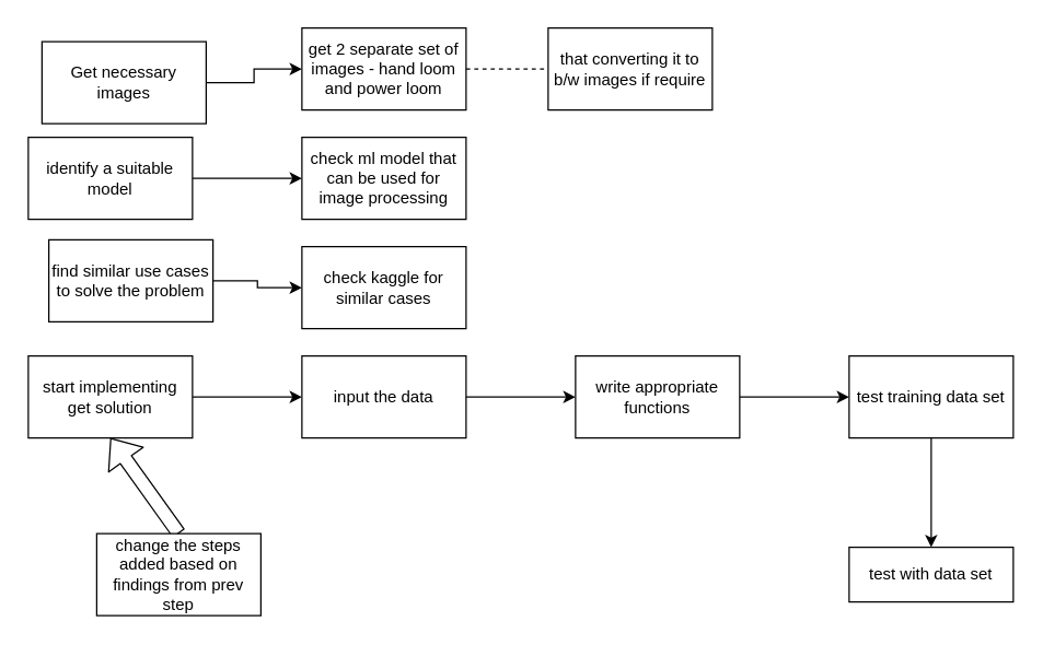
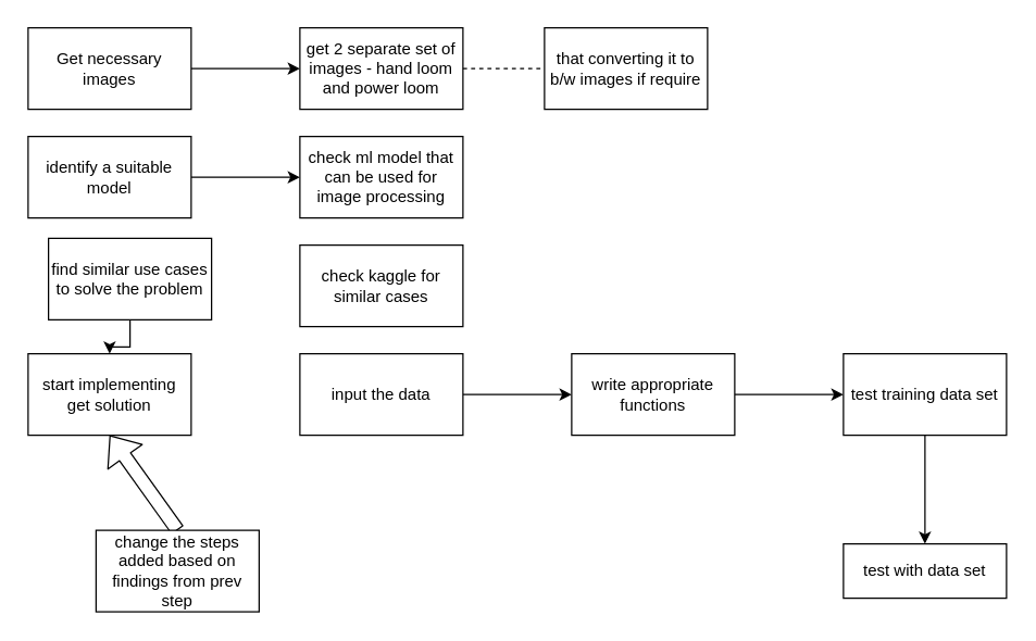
  <mxCell id="0" />
  <mxCell id="1" parent="0" />
  <mxCell id="2" style="edgeStyle=orthogonalEdgeStyle;rounded=0;orthogonalLoop=1;jettySize=auto;html=1;entryX=0;entryY=0.5;entryDx=0;entryDy=0;" edge="1" parent="1" source="3" target="19"><mxGeometry relative="1" as="geometry" /></mxCell>
- <mxCell id="3" value="Get necessary images" style="rounded=0;whiteSpace=wrap;html=1;" vertex="1" parent="1"><mxGeometry x="30" y="30" width="120" height="60" as="geometry" /></mxCell>
+ <mxCell id="3" value="Get necessary images" style="rounded=0;whiteSpace=wrap;html=1;" vertex="1" parent="1"><mxGeometry x="20" y="20" width="120" height="60" as="geometry" /></mxCell>
  <mxCell id="4" value="" style="edgeStyle=orthogonalEdgeStyle;rounded=0;orthogonalLoop=1;jettySize=auto;html=1;" edge="1" parent="1" source="5" target="6"><mxGeometry relative="1" as="geometry" /></mxCell>
  <mxCell id="5" value="identify a suitable model" style="rounded=0;whiteSpace=wrap;html=1;" vertex="1" parent="1"><mxGeometry x="20" y="100" width="120" height="60" as="geometry" /></mxCell>
  <mxCell id="6" value="check ml model that can be used for image processing" style="rounded=0;whiteSpace=wrap;html=1;" vertex="1" parent="1"><mxGeometry x="220" y="100" width="120" height="60" as="geometry" /></mxCell>
- <mxCell id="7" value="" style="edgeStyle=orthogonalEdgeStyle;rounded=0;orthogonalLoop=1;jettySize=auto;html=1;" edge="1" parent="1" source="8" target="9"><mxGeometry relative="1" as="geometry" /></mxCell>
+ <mxCell id="7" value="" style="edgeStyle=orthogonalEdgeStyle;rounded=0;orthogonalLoop=1;jettySize=auto;html=1;" edge="1" parent="1" source="8" target="11"><mxGeometry relative="1" as="geometry" /></mxCell>
  <mxCell id="8" value="find similar use cases to solve the problem" style="rounded=0;whiteSpace=wrap;html=1;" vertex="1" parent="1"><mxGeometry x="35" y="175" width="120" height="60" as="geometry" /></mxCell>
  <mxCell id="9" value="check kaggle for similar cases" style="rounded=0;whiteSpace=wrap;html=1;" vertex="1" parent="1"><mxGeometry x="220" y="180" width="120" height="60" as="geometry" /></mxCell>
- <mxCell id="10" value="" style="edgeStyle=orthogonalEdgeStyle;rounded=0;orthogonalLoop=1;jettySize=auto;html=1;" edge="1" parent="1" source="11" target="13"><mxGeometry relative="1" as="geometry" /></mxCell>
  <mxCell id="11" value="start implementing get solution" style="rounded=0;whiteSpace=wrap;html=1;" vertex="1" parent="1"><mxGeometry x="20" y="260" width="120" height="60" as="geometry" /></mxCell>
  <mxCell id="12" value="" style="edgeStyle=orthogonalEdgeStyle;rounded=0;orthogonalLoop=1;jettySize=auto;html=1;" edge="1" parent="1" source="13" target="15"><mxGeometry relative="1" as="geometry" /></mxCell>
  <mxCell id="13" value="input the data" style="rounded=0;whiteSpace=wrap;html=1;" vertex="1" parent="1"><mxGeometry x="220" y="260" width="120" height="60" as="geometry" /></mxCell>
  <mxCell id="14" value="" style="edgeStyle=orthogonalEdgeStyle;rounded=0;orthogonalLoop=1;jettySize=auto;html=1;" edge="1" parent="1" source="15" target="17"><mxGeometry relative="1" as="geometry" /></mxCell>
  <mxCell id="15" value="write appropriate functions" style="rounded=0;whiteSpace=wrap;html=1;" vertex="1" parent="1"><mxGeometry x="420" y="260" width="120" height="60" as="geometry" /></mxCell>
  <mxCell id="16" value="" style="edgeStyle=orthogonalEdgeStyle;rounded=0;orthogonalLoop=1;jettySize=auto;html=1;" edge="1" parent="1" source="17" target="18"><mxGeometry relative="1" as="geometry" /></mxCell>
  <mxCell id="17" value="test training data set" style="rounded=0;whiteSpace=wrap;html=1;" vertex="1" parent="1"><mxGeometry x="620" y="260" width="120" height="60" as="geometry" /></mxCell>
  <mxCell id="18" value="test with data set" style="rounded=0;whiteSpace=wrap;html=1;" vertex="1" parent="1"><mxGeometry x="620" y="400" width="120" height="40" as="geometry" /></mxCell>
  <mxCell id="19" value="get 2 separate set of images - hand loom and power loom" style="rounded=0;whiteSpace=wrap;html=1;" vertex="1" parent="1"><mxGeometry x="220" y="20" width="120" height="60" as="geometry" /></mxCell>
  <mxCell id="20" value="" style="endArrow=none;dashed=1;html=1;exitX=1;exitY=0.5;exitDx=0;exitDy=0;" edge="1" parent="1" source="19" target="21"><mxGeometry width="50" height="50" relative="1" as="geometry"><mxPoint x="20" y="390" as="sourcePoint" /><mxPoint x="420" y="50" as="targetPoint" /></mxGeometry></mxCell>
  <mxCell id="21" value="that converting it to b/w images if require" style="rounded=0;whiteSpace=wrap;html=1;" vertex="1" parent="1"><mxGeometry x="400" y="20" width="120" height="60" as="geometry" /></mxCell>
  <mxCell id="22" value="" style="shape=flexArrow;endArrow=classic;html=1;entryX=0.5;entryY=1;entryDx=0;entryDy=0;exitX=0.5;exitY=0;exitDx=0;exitDy=0;" edge="1" parent="1" source="23" target="11"><mxGeometry width="50" height="50" relative="1" as="geometry"><mxPoint x="80" y="400" as="sourcePoint" /><mxPoint x="70" y="480" as="targetPoint" /></mxGeometry></mxCell>
  <mxCell id="23" value="change the steps added based on findings from prev step" style="rounded=0;whiteSpace=wrap;html=1;" vertex="1" parent="1"><mxGeometry x="70" y="390" width="120" height="60" as="geometry" /></mxCell>
